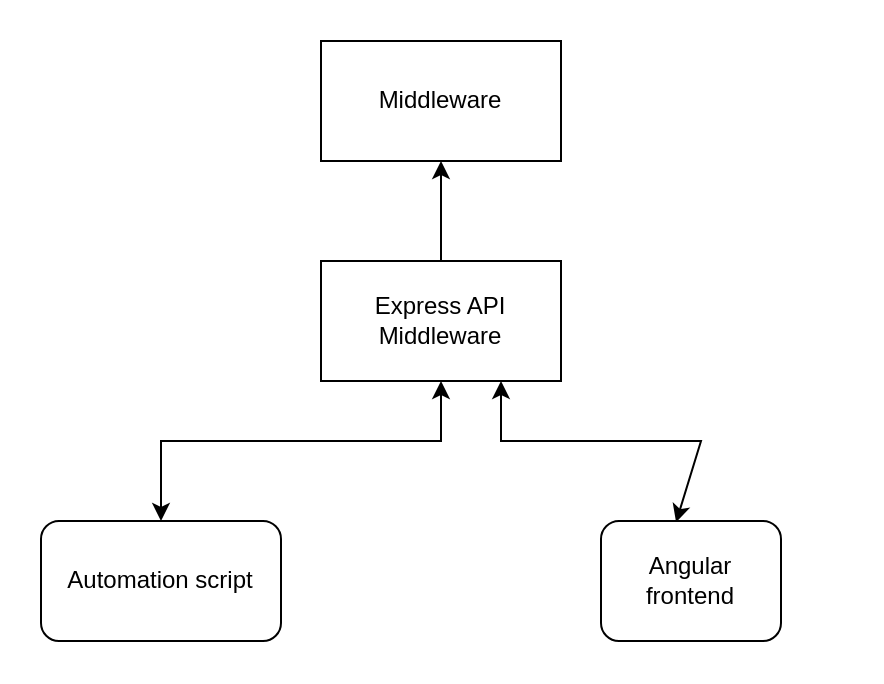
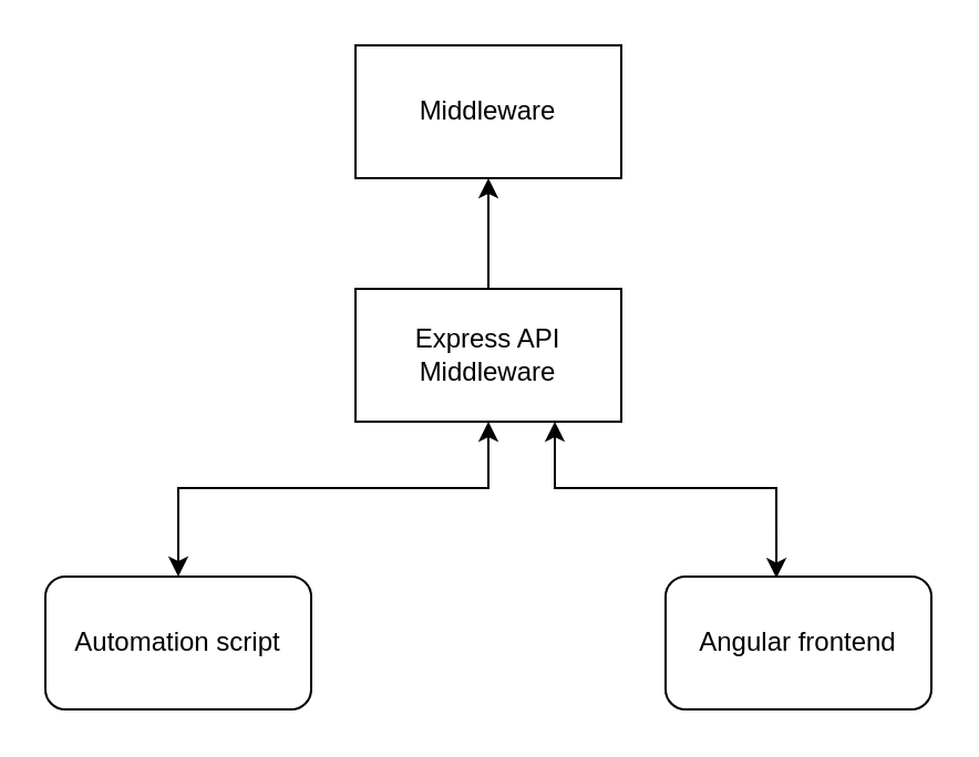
  <mxCell id="0" />
  <mxCell id="1" parent="0" />
  <mxCell id="2" value="Middleware" style="rounded=0;whiteSpace=wrap;html=1;" vertex="1" parent="1"><mxGeometry x="160" y="20" width="120" height="60" as="geometry" /></mxCell>
  <mxCell id="3" value="" style="endArrow=classic;html=1;rounded=0;entryX=0.5;entryY=1;entryDx=0;entryDy=0;" edge="1" parent="1" target="2"><mxGeometry width="50" height="50" relative="1" as="geometry"><mxPoint x="220" y="170" as="sourcePoint" /><mxPoint x="250" y="140" as="targetPoint" /></mxGeometry></mxCell>
  <mxCell id="4" value="Express API Middleware" style="rounded=0;whiteSpace=wrap;html=1;" vertex="1" parent="1"><mxGeometry x="160" y="130" width="120" height="60" as="geometry" /></mxCell>
  <mxCell id="5" value="Automation script" style="rounded=1;whiteSpace=wrap;html=1;" vertex="1" parent="1"><mxGeometry x="20" y="260" width="120" height="60" as="geometry" /></mxCell>
  <mxCell id="6" value="" style="endArrow=classic;startArrow=classic;html=1;rounded=0;exitX=0.5;exitY=0;exitDx=0;exitDy=0;entryX=0.5;entryY=1;entryDx=0;entryDy=0;" edge="1" parent="1" source="5" target="4"><mxGeometry width="50" height="50" relative="1" as="geometry"><mxPoint x="174" y="260" as="sourcePoint" /><mxPoint x="224" y="210" as="targetPoint" /><Array as="points"><mxPoint x="80" y="220" /><mxPoint x="210" y="220" /><mxPoint x="220" y="220" /></Array></mxGeometry></mxCell>
  <mxCell id="7" value="" style="endArrow=classic;startArrow=classic;html=1;rounded=0;exitX=0.75;exitY=1;exitDx=0;exitDy=0;entryX=0.417;entryY=0.011;entryDx=0;entryDy=0;entryPerimeter=0;" edge="1" parent="1" source="4" target="8"><mxGeometry width="50" height="50" relative="1" as="geometry"><mxPoint x="300" y="260" as="sourcePoint" /><mxPoint x="350" y="256" as="targetPoint" /><Array as="points"><mxPoint x="250" y="220" /><mxPoint x="350" y="220" /></Array></mxGeometry></mxCell>
- <mxCell id="8" value="Angular frontend" style="rounded=1;whiteSpace=wrap;html=1;" vertex="1" parent="1"><mxGeometry x="300" y="260" width="90" height="60" as="geometry" /></mxCell>
+ <mxCell id="8" value="Angular frontend" style="rounded=1;whiteSpace=wrap;html=1;" vertex="1" parent="1"><mxGeometry x="300" y="260" width="120" height="60" as="geometry" /></mxCell>
